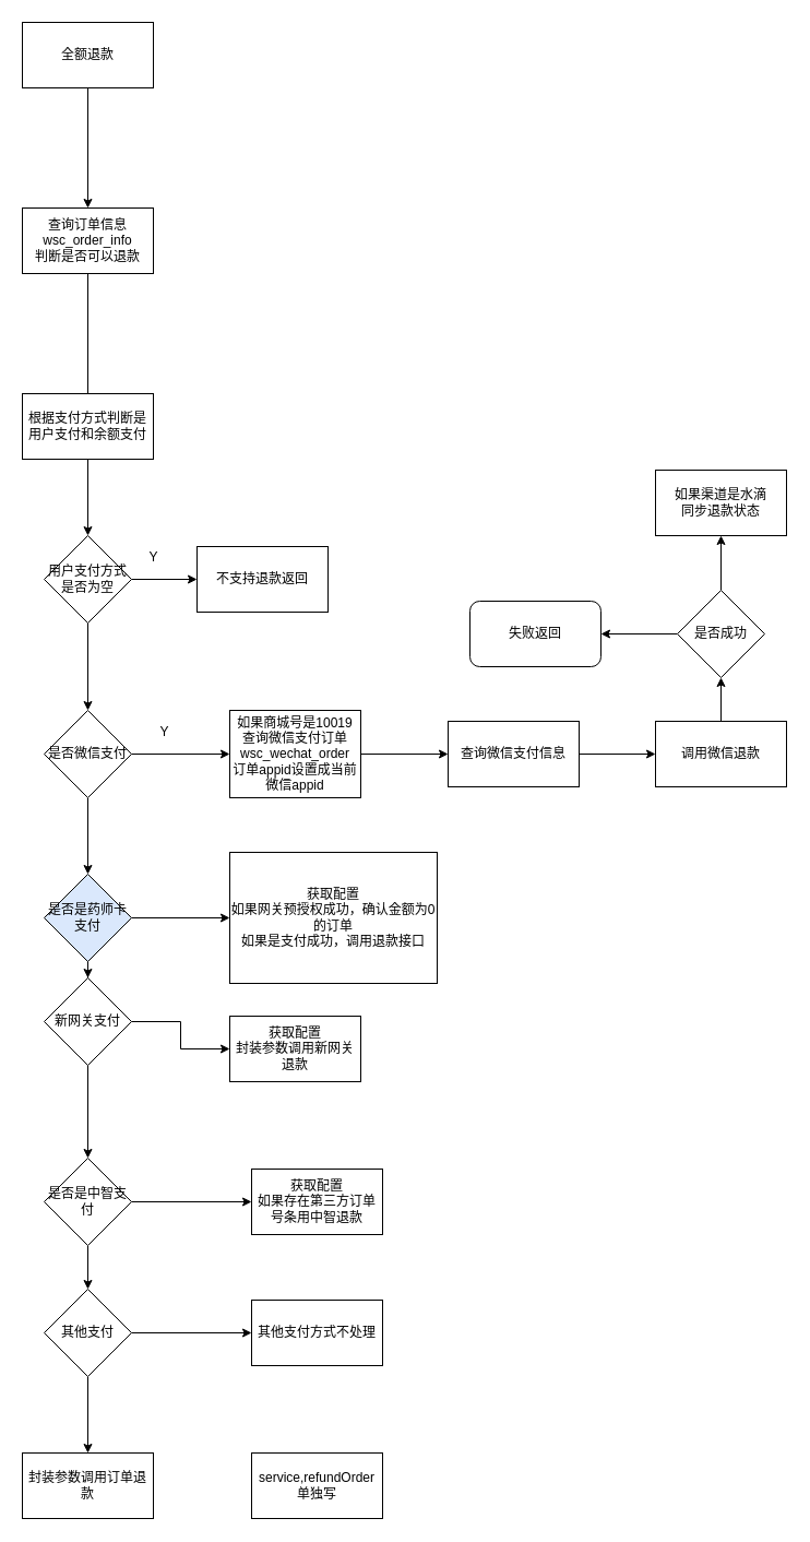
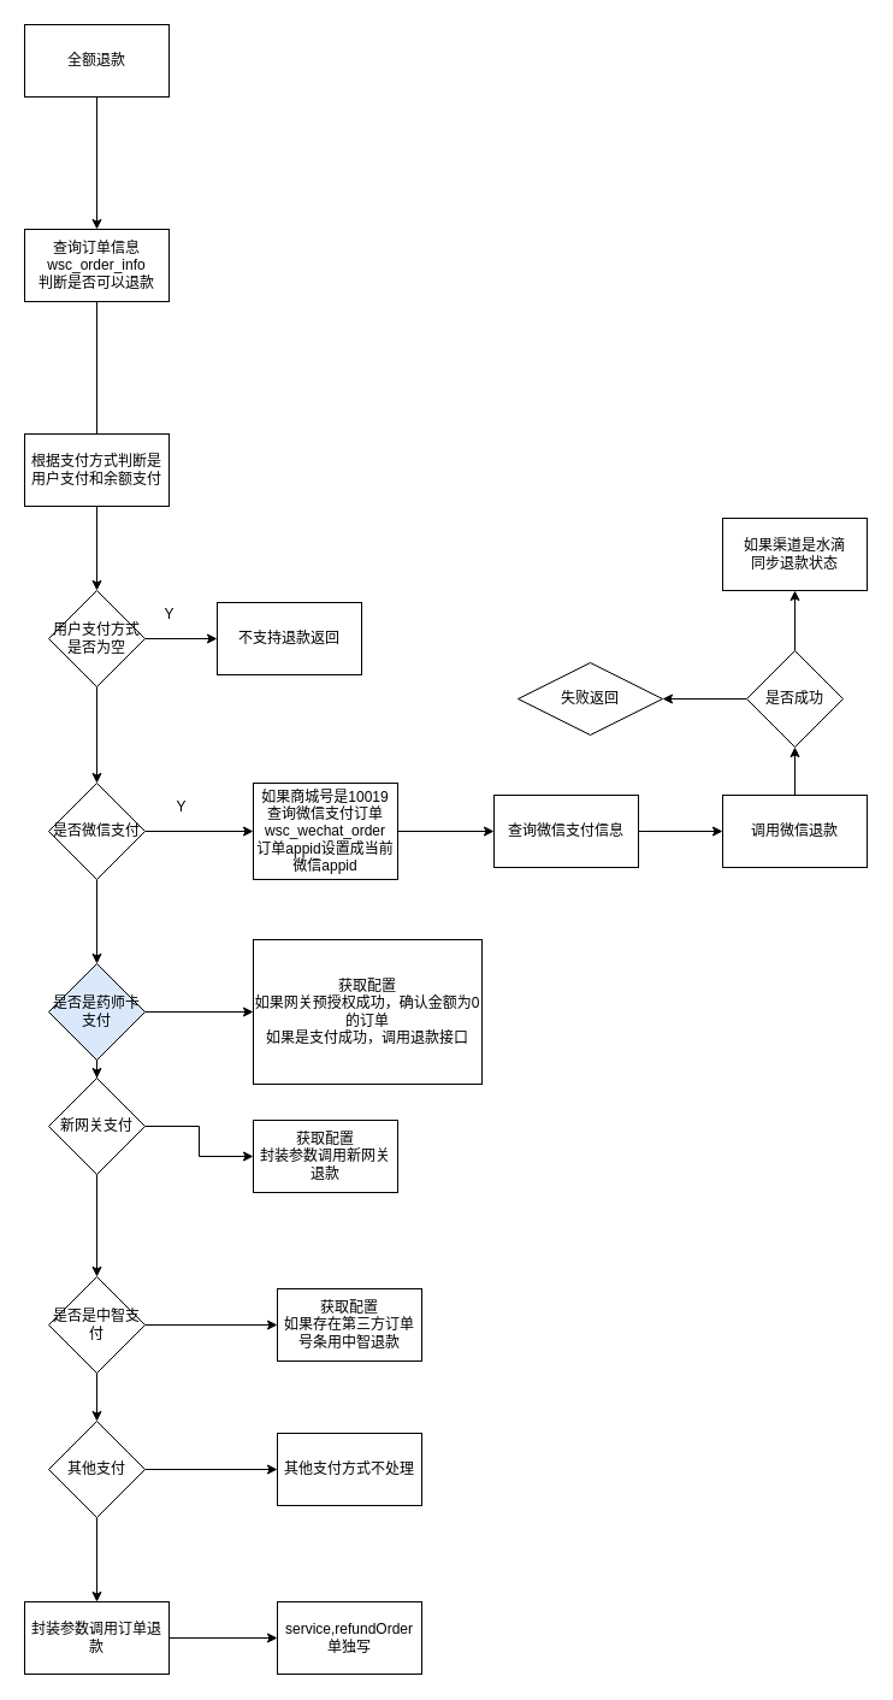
  <mxCell id="0" />
  <mxCell id="1" parent="0" />
  <mxCell id="2" style="edgeStyle=orthogonalEdgeStyle;rounded=0;orthogonalLoop=1;jettySize=auto;html=1;entryX=0.5;entryY=0;entryDx=0;entryDy=0;" edge="1" parent="1" source="3" target="5"><mxGeometry relative="1" as="geometry" /></mxCell>
  <mxCell id="3" value="全额退款" style="rounded=0;whiteSpace=wrap;html=1;" vertex="1" parent="1"><mxGeometry x="20" y="20" width="120" height="60" as="geometry" /></mxCell>
  <mxCell id="4" style="edgeStyle=orthogonalEdgeStyle;rounded=0;orthogonalLoop=1;jettySize=auto;html=1;endArrow=none;" edge="1" parent="1" source="5" target="7"><mxGeometry relative="1" as="geometry" /></mxCell>
  <mxCell id="5" value="查询订单信息&lt;br&gt;wsc_order_info&lt;br&gt;判断是否可以退款" style="rounded=0;whiteSpace=wrap;html=1;" vertex="1" parent="1"><mxGeometry x="20" y="190" width="120" height="60" as="geometry" /></mxCell>
  <mxCell id="6" style="edgeStyle=orthogonalEdgeStyle;rounded=0;orthogonalLoop=1;jettySize=auto;html=1;" edge="1" parent="1" source="7" target="10"><mxGeometry relative="1" as="geometry" /></mxCell>
  <mxCell id="7" value="根据支付方式判断是用户支付和余额支付" style="rounded=0;whiteSpace=wrap;html=1;" vertex="1" parent="1"><mxGeometry x="20" y="360" width="120" height="60" as="geometry" /></mxCell>
  <mxCell id="8" style="edgeStyle=orthogonalEdgeStyle;rounded=0;orthogonalLoop=1;jettySize=auto;html=1;entryX=0;entryY=0.5;entryDx=0;entryDy=0;" edge="1" parent="1" source="10" target="11"><mxGeometry relative="1" as="geometry" /></mxCell>
  <mxCell id="9" style="edgeStyle=orthogonalEdgeStyle;rounded=0;orthogonalLoop=1;jettySize=auto;html=1;" edge="1" parent="1" source="10" target="15"><mxGeometry relative="1" as="geometry" /></mxCell>
  <mxCell id="10" value="用户支付方式是否为空" style="rhombus;whiteSpace=wrap;html=1;" vertex="1" parent="1"><mxGeometry x="40" y="490" width="80" height="80" as="geometry" /></mxCell>
  <mxCell id="11" value="不支持退款返回" style="rounded=0;whiteSpace=wrap;html=1;" vertex="1" parent="1"><mxGeometry x="180" y="500" width="120" height="60" as="geometry" /></mxCell>
  <mxCell id="12" value="Y" style="text;html=1;align=center;verticalAlign=middle;resizable=0;points=[];autosize=1;strokeColor=none;fillColor=none;" vertex="1" parent="1"><mxGeometry x="130" y="500" width="20" height="20" as="geometry" /></mxCell>
  <mxCell id="13" style="edgeStyle=orthogonalEdgeStyle;rounded=0;orthogonalLoop=1;jettySize=auto;html=1;entryX=0;entryY=0.5;entryDx=0;entryDy=0;" edge="1" parent="1" source="15" target="17"><mxGeometry relative="1" as="geometry" /></mxCell>
  <mxCell id="14" style="edgeStyle=orthogonalEdgeStyle;rounded=0;orthogonalLoop=1;jettySize=auto;html=1;entryX=0.5;entryY=0;entryDx=0;entryDy=0;" edge="1" parent="1" source="15" target="30"><mxGeometry relative="1" as="geometry" /></mxCell>
  <mxCell id="15" value="是否微信支付" style="rhombus;whiteSpace=wrap;html=1;" vertex="1" parent="1"><mxGeometry x="40" y="650" width="80" height="80" as="geometry" /></mxCell>
  <mxCell id="16" style="edgeStyle=orthogonalEdgeStyle;rounded=0;orthogonalLoop=1;jettySize=auto;html=1;entryX=0;entryY=0.5;entryDx=0;entryDy=0;" edge="1" parent="1" source="17" target="20"><mxGeometry relative="1" as="geometry" /></mxCell>
  <mxCell id="17" value="如果商城号是10019&lt;br&gt;查询微信支付订单&lt;br&gt;wsc_wechat_order&lt;br&gt;订单appid设置成当前微信appid" style="rounded=0;whiteSpace=wrap;html=1;" vertex="1" parent="1"><mxGeometry x="210" y="650" width="120" height="80" as="geometry" /></mxCell>
  <mxCell id="18" value="Y" style="text;html=1;align=center;verticalAlign=middle;resizable=0;points=[];autosize=1;strokeColor=none;fillColor=none;" vertex="1" parent="1"><mxGeometry x="140" y="660" width="20" height="20" as="geometry" /></mxCell>
  <mxCell id="19" style="edgeStyle=orthogonalEdgeStyle;rounded=0;orthogonalLoop=1;jettySize=auto;html=1;entryX=0;entryY=0.5;entryDx=0;entryDy=0;" edge="1" parent="1" source="20" target="22"><mxGeometry relative="1" as="geometry" /></mxCell>
  <mxCell id="20" value="查询微信支付信息" style="rounded=0;whiteSpace=wrap;html=1;" vertex="1" parent="1"><mxGeometry x="410" y="660" width="120" height="60" as="geometry" /></mxCell>
  <mxCell id="21" style="edgeStyle=orthogonalEdgeStyle;rounded=0;orthogonalLoop=1;jettySize=auto;html=1;entryX=0.5;entryY=1;entryDx=0;entryDy=0;" edge="1" parent="1" source="22" target="25"><mxGeometry relative="1" as="geometry" /></mxCell>
  <mxCell id="22" value="调用微信退款" style="rounded=0;whiteSpace=wrap;html=1;" vertex="1" parent="1"><mxGeometry x="600" y="660" width="120" height="60" as="geometry" /></mxCell>
  <mxCell id="23" style="edgeStyle=orthogonalEdgeStyle;rounded=0;orthogonalLoop=1;jettySize=auto;html=1;" edge="1" parent="1" source="25" target="26"><mxGeometry relative="1" as="geometry" /></mxCell>
  <mxCell id="24" style="edgeStyle=orthogonalEdgeStyle;rounded=0;orthogonalLoop=1;jettySize=auto;html=1;entryX=0.5;entryY=1;entryDx=0;entryDy=0;" edge="1" parent="1" source="25" target="27"><mxGeometry relative="1" as="geometry" /></mxCell>
  <mxCell id="25" value="是否成功" style="rhombus;whiteSpace=wrap;html=1;" vertex="1" parent="1"><mxGeometry x="620" y="540" width="80" height="80" as="geometry" /></mxCell>
- <mxCell id="26" value="失败返回" style="rounded=1;whiteSpace=wrap;html=1;" vertex="1" parent="1"><mxGeometry x="430" y="550" width="120" height="60" as="geometry" /></mxCell>
+ <mxCell id="26" value="失败返回" style="rhombus;whiteSpace=wrap;html=1;" vertex="1" parent="1"><mxGeometry x="430" y="550" width="120" height="60" as="geometry" /></mxCell>
  <mxCell id="27" value="如果渠道是水滴&lt;br&gt;同步退款状态" style="rounded=0;whiteSpace=wrap;html=1;" vertex="1" parent="1"><mxGeometry x="600" y="430" width="120" height="60" as="geometry" /></mxCell>
  <mxCell id="28" style="edgeStyle=orthogonalEdgeStyle;rounded=0;orthogonalLoop=1;jettySize=auto;html=1;" edge="1" parent="1" source="30" target="31"><mxGeometry relative="1" as="geometry" /></mxCell>
  <mxCell id="29" style="edgeStyle=orthogonalEdgeStyle;rounded=0;orthogonalLoop=1;jettySize=auto;html=1;entryX=0.5;entryY=0;entryDx=0;entryDy=0;" edge="1" parent="1" source="30" target="34"><mxGeometry relative="1" as="geometry" /></mxCell>
  <mxCell id="30" value="是否是药师卡支付" style="rhombus;whiteSpace=wrap;html=1;fillColor=#dae8fc;" vertex="1" parent="1"><mxGeometry x="40" y="800" width="80" height="80" as="geometry" /></mxCell>
  <mxCell id="31" value="获取配置&lt;br&gt;如果网关预授权成功，确认金额为0的订单&lt;br&gt;如果是支付成功，调用退款接口" style="rounded=0;whiteSpace=wrap;html=1;" vertex="1" parent="1"><mxGeometry x="210" y="780" width="190" height="120" as="geometry" /></mxCell>
  <mxCell id="32" style="edgeStyle=orthogonalEdgeStyle;rounded=0;orthogonalLoop=1;jettySize=auto;html=1;entryX=0;entryY=0.5;entryDx=0;entryDy=0;" edge="1" parent="1" source="34" target="35"><mxGeometry relative="1" as="geometry" /></mxCell>
  <mxCell id="33" style="edgeStyle=orthogonalEdgeStyle;rounded=0;orthogonalLoop=1;jettySize=auto;html=1;entryX=0.5;entryY=0;entryDx=0;entryDy=0;" edge="1" parent="1" source="34" target="38"><mxGeometry relative="1" as="geometry" /></mxCell>
  <mxCell id="34" value="新网关支付" style="rhombus;whiteSpace=wrap;html=1;" vertex="1" parent="1"><mxGeometry x="40" y="895" width="80" height="80" as="geometry" /></mxCell>
  <mxCell id="35" value="获取配置&lt;br&gt;封装参数调用新网关退款" style="rounded=0;whiteSpace=wrap;html=1;" vertex="1" parent="1"><mxGeometry x="210" y="930" width="120" height="60" as="geometry" /></mxCell>
  <mxCell id="36" style="edgeStyle=orthogonalEdgeStyle;rounded=0;orthogonalLoop=1;jettySize=auto;html=1;" edge="1" parent="1" source="38" target="39"><mxGeometry relative="1" as="geometry" /></mxCell>
  <mxCell id="37" style="edgeStyle=orthogonalEdgeStyle;rounded=0;orthogonalLoop=1;jettySize=auto;html=1;entryX=0.5;entryY=0;entryDx=0;entryDy=0;" edge="1" parent="1" source="38" target="42"><mxGeometry relative="1" as="geometry" /></mxCell>
  <mxCell id="38" value="是否是中智支付&lt;br&gt;" style="rhombus;whiteSpace=wrap;html=1;" vertex="1" parent="1"><mxGeometry x="40" y="1060" width="80" height="80" as="geometry" /></mxCell>
  <mxCell id="39" value="获取配置&lt;br&gt;如果存在第三方订单号条用中智退款" style="rounded=0;whiteSpace=wrap;html=1;" vertex="1" parent="1"><mxGeometry x="230" y="1070" width="120" height="60" as="geometry" /></mxCell>
  <mxCell id="40" style="edgeStyle=orthogonalEdgeStyle;rounded=0;orthogonalLoop=1;jettySize=auto;html=1;" edge="1" parent="1" source="42" target="43"><mxGeometry relative="1" as="geometry" /></mxCell>
  <mxCell id="41" style="edgeStyle=orthogonalEdgeStyle;rounded=0;orthogonalLoop=1;jettySize=auto;html=1;" edge="1" parent="1" source="42" target="45"><mxGeometry relative="1" as="geometry" /></mxCell>
  <mxCell id="42" value="其他支付" style="rhombus;whiteSpace=wrap;html=1;" vertex="1" parent="1"><mxGeometry x="40" y="1180" width="80" height="80" as="geometry" /></mxCell>
  <mxCell id="43" value="其他支付方式不处理" style="rounded=0;whiteSpace=wrap;html=1;" vertex="1" parent="1"><mxGeometry x="230" y="1190" width="120" height="60" as="geometry" /></mxCell>
+ <mxCell id="44" style="edgeStyle=orthogonalEdgeStyle;rounded=0;orthogonalLoop=1;jettySize=auto;html=1;entryX=0;entryY=0.5;entryDx=0;entryDy=0;" edge="1" parent="1" source="45" target="46"><mxGeometry relative="1" as="geometry" /></mxCell>
  <mxCell id="45" value="封装参数调用订单退款" style="rounded=0;whiteSpace=wrap;html=1;" vertex="1" parent="1"><mxGeometry x="20" y="1330" width="120" height="60" as="geometry" /></mxCell>
  <mxCell id="46" value="service,refundOrder&lt;br&gt;单独写" style="rounded=0;whiteSpace=wrap;html=1;" vertex="1" parent="1"><mxGeometry x="230" y="1330" width="120" height="60" as="geometry" /></mxCell>
